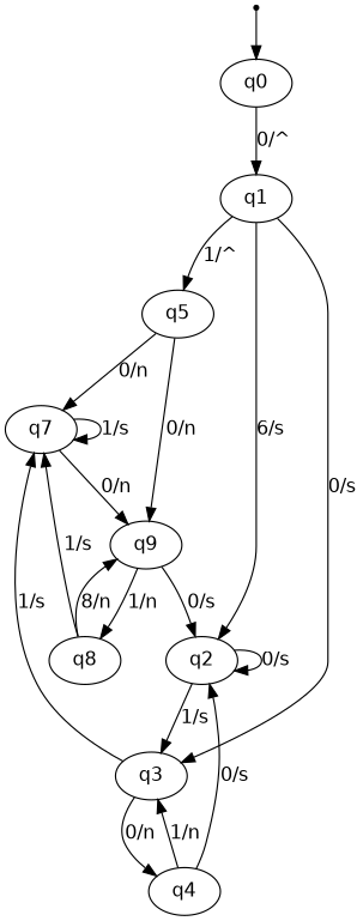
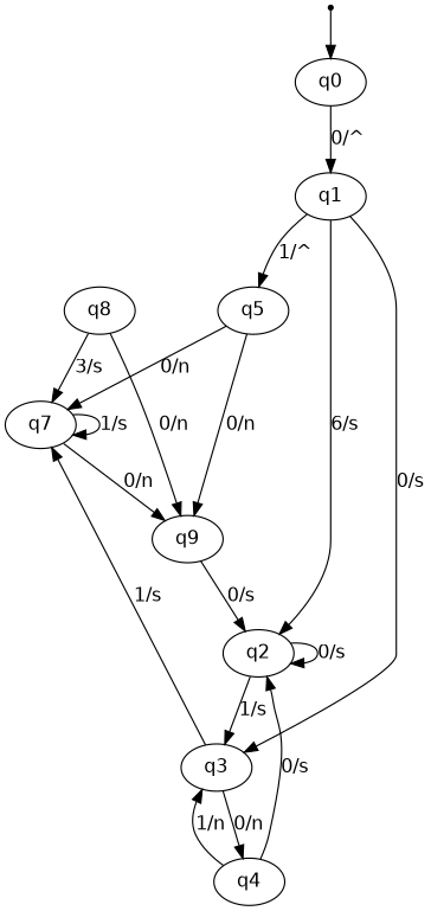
  digraph {
    fontname="DejaVu Sans"
    rankdir=TB
    node [fontname="DejaVu Sans"]
    edge [fontname="DejaVu Sans"]
    qdot [shape=point]
    q0
    q1
    q5
    q2
    q3
    q7
    n8 [label=q9]
    q4
    q8
    qdot -> q0
    q0 -> q1 [label="0/^"]
    q1 -> q5 [label="1/^"]
    q1 -> q2 [label="6/s"]
    q1 -> q3 [label="0/s"]
    q5 -> q7 [label="0/n"]
    q5 -> n8 [label="0/n"]
    q2 -> q2 [label="0/s"]
    q2 -> q3 [label="1/s"]
    q3 -> q7 [label="1/s"]
    q3 -> q4 [label="0/n"]
    q7 -> q7 [label="1/s"]
    q7 -> n8 [label="0/n"]
    n8 -> q2 [label="0/s"]
-   n8 -> q8 [label="1/n"]
    q4 -> q2 [label="0/s"]
    q4 -> q3 [label="1/n"]
-   q8 -> q7 [label="1/s"]
-   q8 -> n8 [label="8/n"]
+   q8 -> q7 [label="3/s"]
+   q8 -> n8 [label="0/n"]
  }
